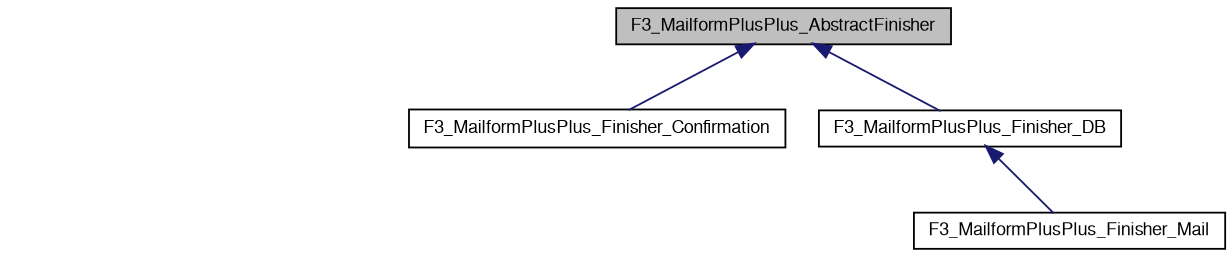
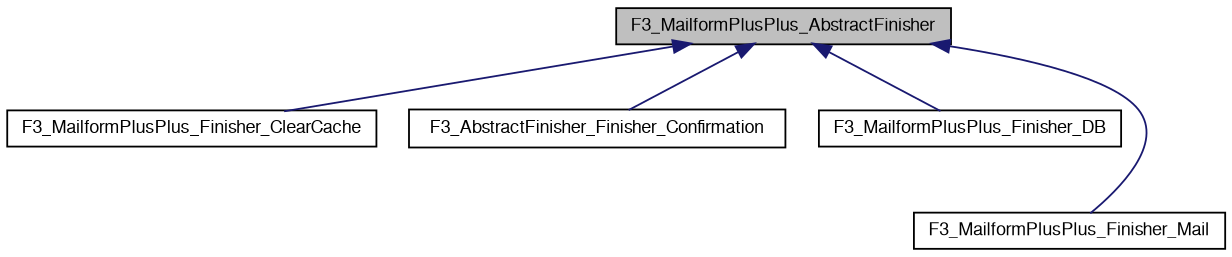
  digraph {
    rankdir=TB
    node [color=black fillcolor=white fontname=FreeSans fontsize=10 shape=record style=filled]
    edge [color=midnightblue dir=back fontname=FreeSans fontsize=10 labelfontname=FreeSans labelfontsize=10 style=solid]
    n1 [fillcolor=grey75 fontcolor=black height=0.2 label=F3_MailformPlusPlus_AbstractFinisher width=0.4]
-   n3 [height=0.2 label=F3_MailformPlusPlus_Finisher_Confirmation width=0.4]
+   n2 [height=0.2 label=F3_MailformPlusPlus_Finisher_ClearCache width=0.4]
+   n3 [height=0.2 label=F3_AbstractFinisher_Finisher_Confirmation width=0.4]
    n4 [height=0.2 label=F3_MailformPlusPlus_Finisher_DB width=0.4]
    n5 [height=0.2 label=F3_MailformPlusPlus_Finisher_Mail width=0.4]
+   n1 -> n2
    n1 -> n3
    n1 -> n4
-   n4 -> n5
+   n1 -> n5
  }
